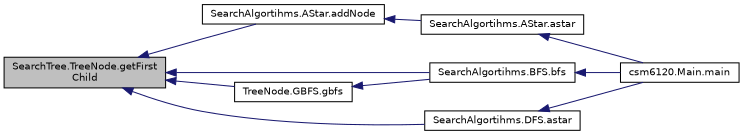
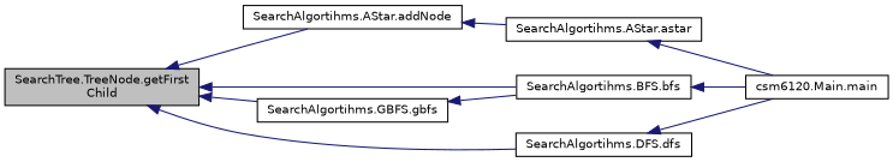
  digraph {
    rankdir=LR
    node [color=black fillcolor=white fontname=Helvetica fontsize=10 shape=record style=filled]
    edge [color=midnightblue dir=back fontname=Helvetica fontsize=10 labelfontname=Helvetica labelfontsize=10 style=solid]
    n1 [fillcolor=grey75 fontcolor=black height=0.2 label="SearchTree.TreeNode.getFirst\lChild" width=0.4]
    n2 [height=0.2 label="SearchAlgortihms.AStar.addNode" width=0.4]
    n3 [height=0.2 label="SearchAlgortihms.BFS.bfs" width=0.4]
-   n4 [height=0.2 label="SearchAlgortihms.DFS.astar" width=0.4]
-   n5 [height=0.2 label="TreeNode.GBFS.gbfs" width=0.4]
+   n4 [height=0.2 label="SearchAlgortihms.DFS.dfs" width=0.4]
+   n5 [height=0.2 label="SearchAlgortihms.GBFS.gbfs" width=0.4]
    n6 [height=0.2 label="SearchAlgortihms.AStar.astar" width=0.4]
    n7 [height=0.2 label="csm6120.Main.main" width=0.4]
    n1 -> n2
    n1 -> n3
    n1 -> n4
    n1 -> n5
    n2 -> n6
    n3 -> n7
    n4 -> n7
    n5 -> n3
    n6 -> n7
  }
